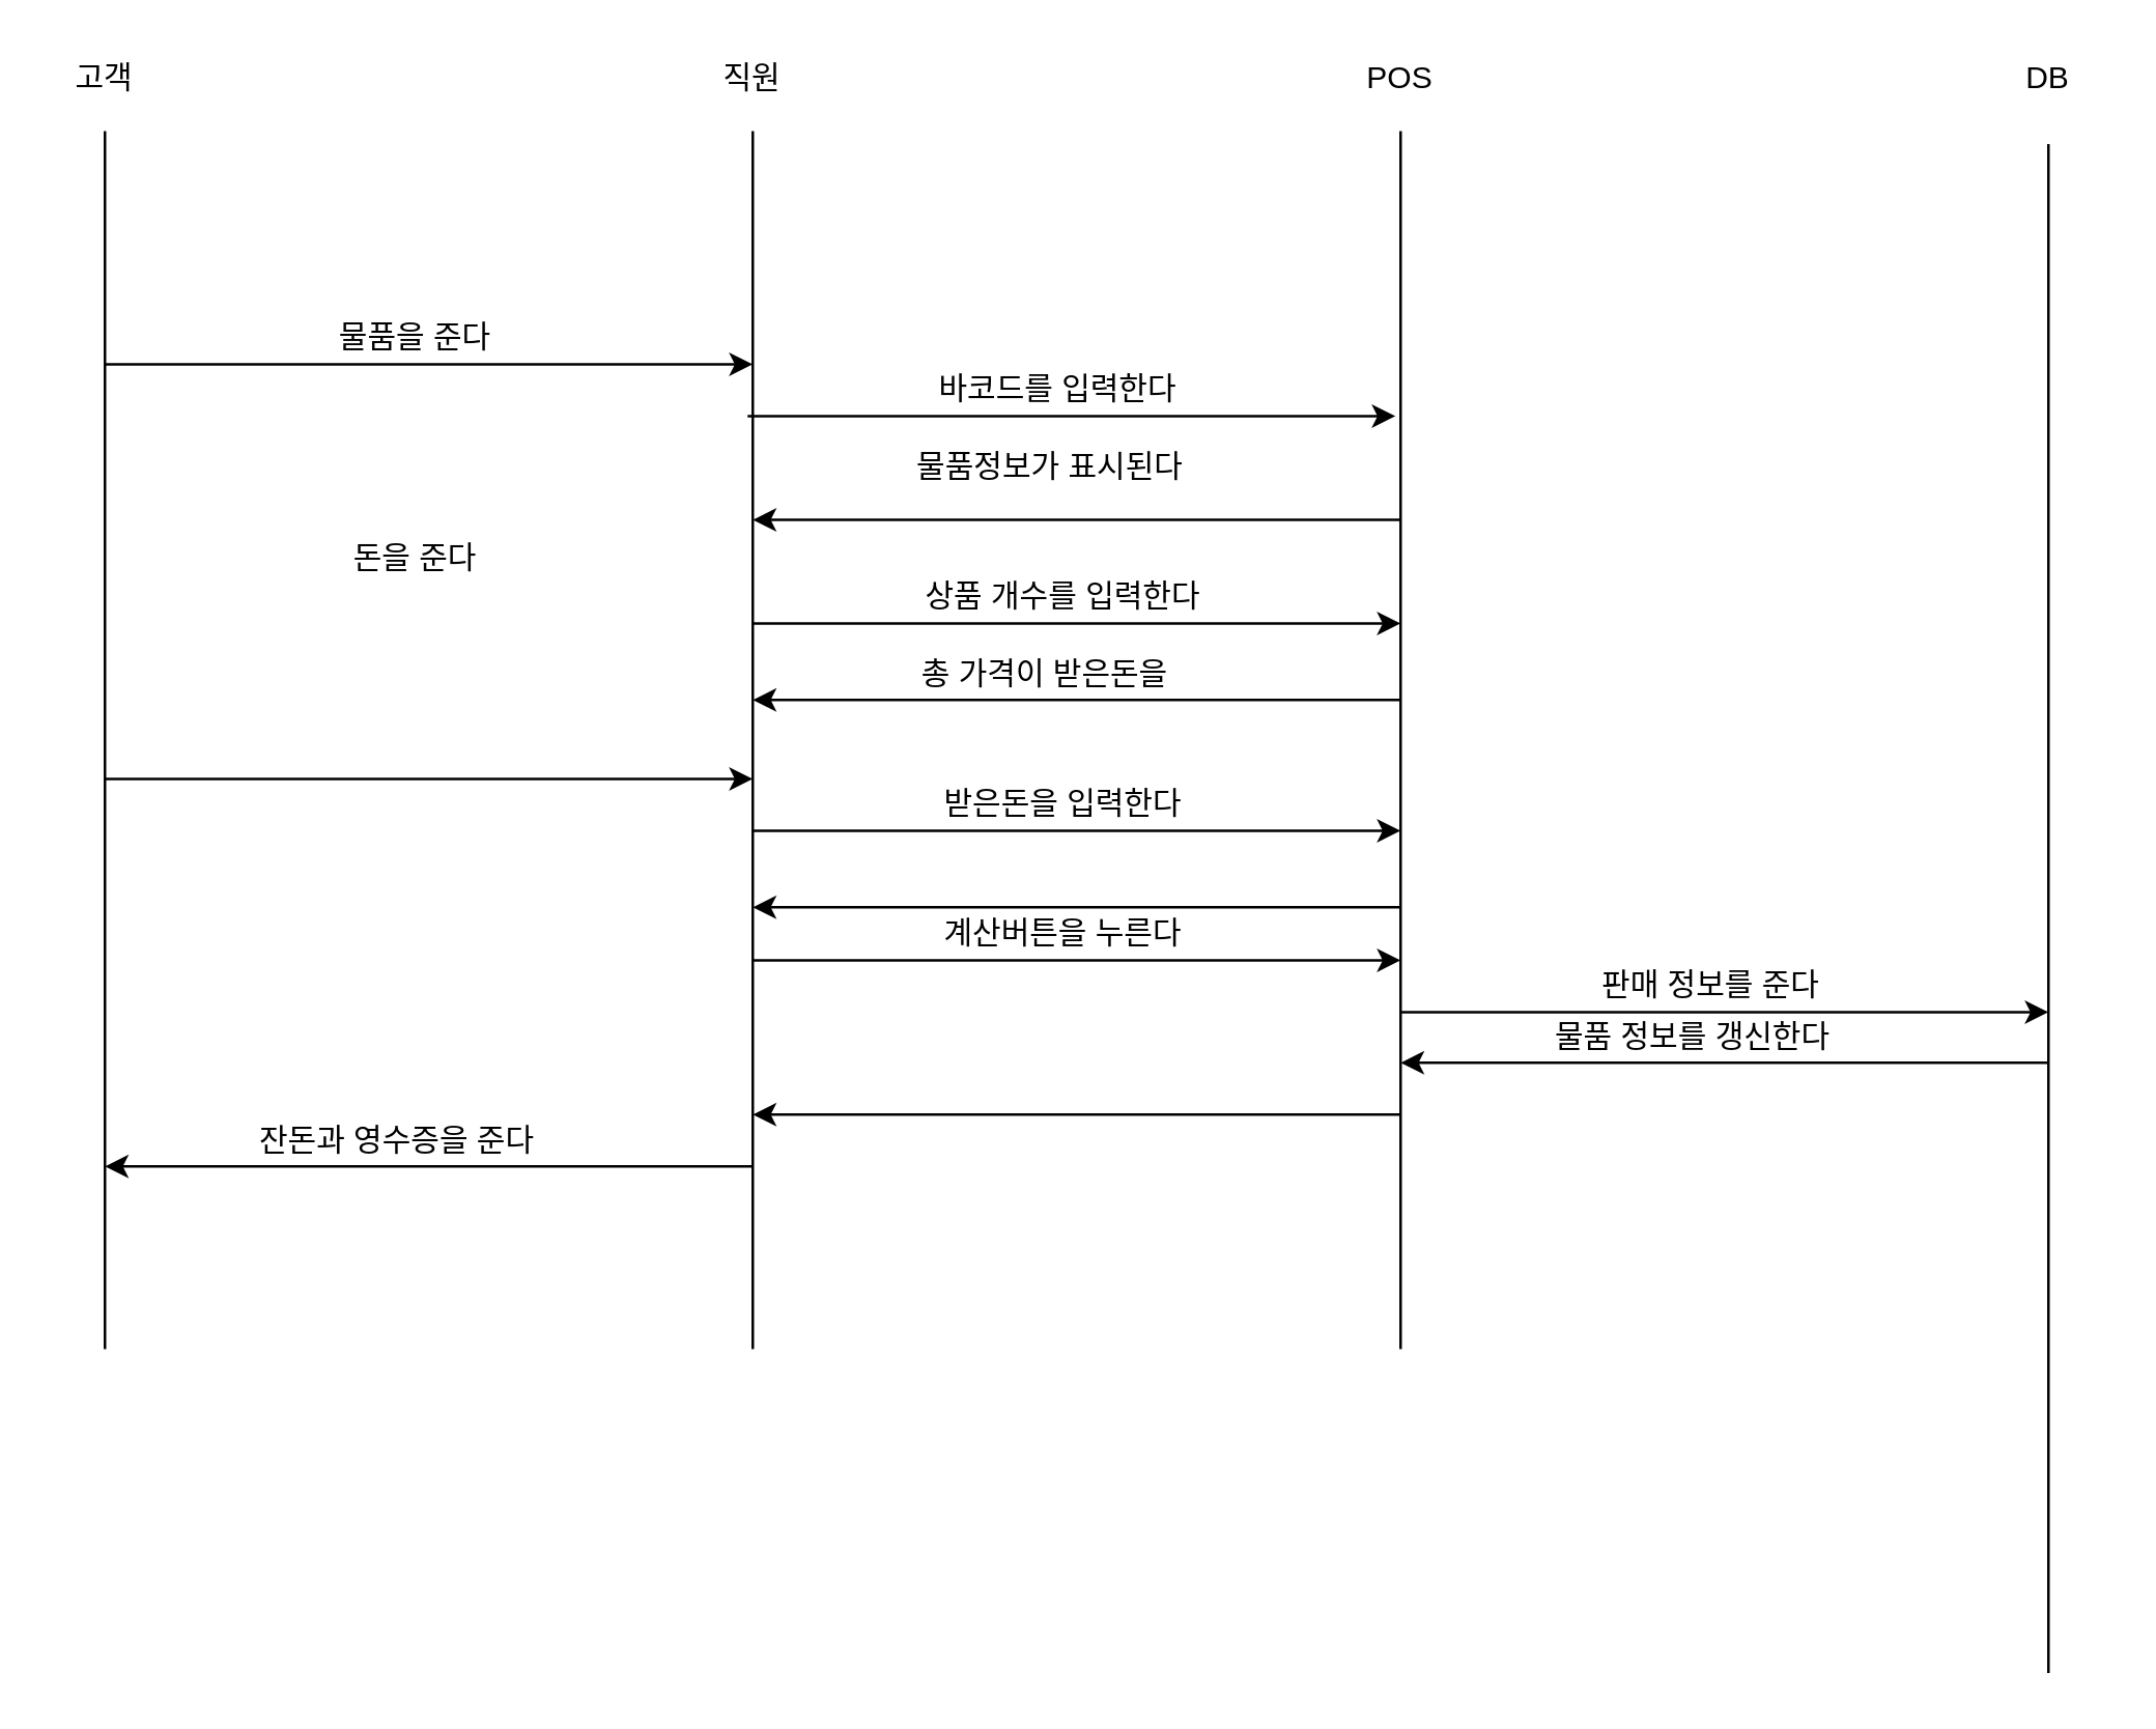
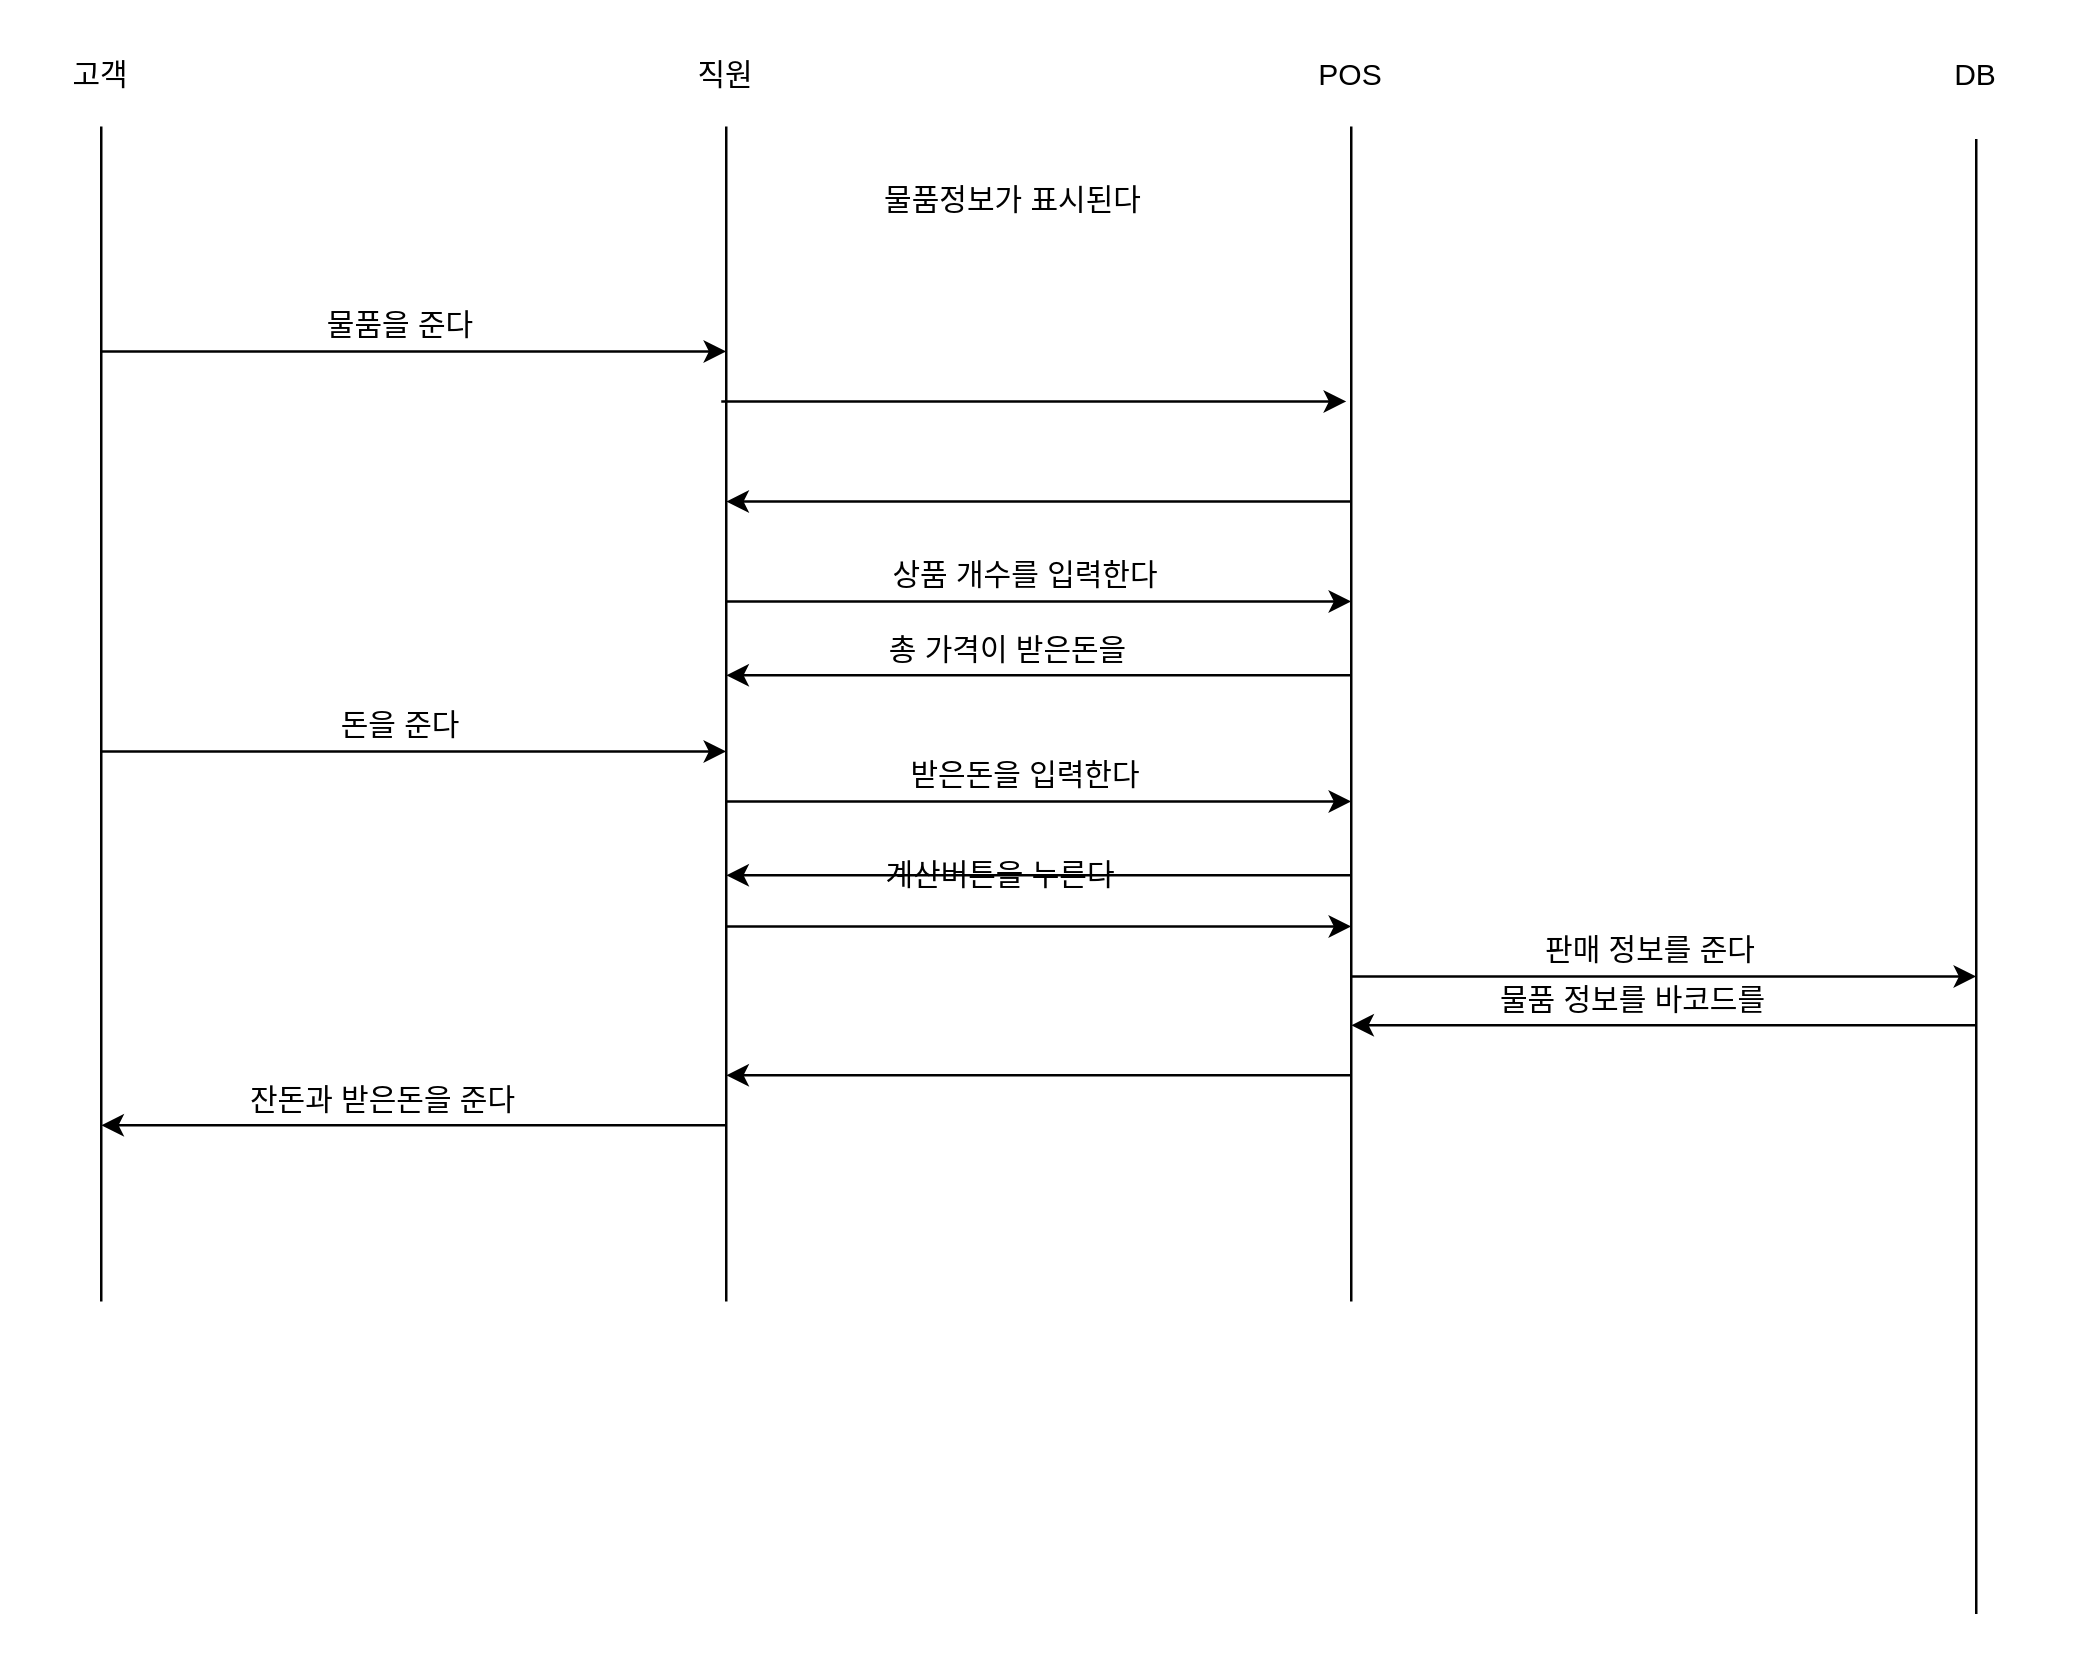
  <mxCell id="0" />
  <mxCell id="1" parent="0" />
  <mxCell id="2" value="" style="endArrow=none;html=1;" edge="1" parent="1"><mxGeometry width="50" height="50" relative="1" as="geometry"><mxPoint x="40" y="520" as="sourcePoint" /><mxPoint x="40" y="50" as="targetPoint" /></mxGeometry></mxCell>
  <mxCell id="3" value="" style="endArrow=none;html=1;" edge="1" parent="1"><mxGeometry width="50" height="50" relative="1" as="geometry"><mxPoint x="290" y="520" as="sourcePoint" /><mxPoint x="290" y="50" as="targetPoint" /></mxGeometry></mxCell>
  <mxCell id="4" value="" style="endArrow=none;html=1;" edge="1" parent="1"><mxGeometry width="50" height="50" relative="1" as="geometry"><mxPoint x="540" y="520" as="sourcePoint" /><mxPoint x="540" y="50" as="targetPoint" /></mxGeometry></mxCell>
  <mxCell id="5" value="" style="endArrow=none;html=1;" edge="1" parent="1"><mxGeometry width="50" height="50" relative="1" as="geometry"><mxPoint x="790" y="645" as="sourcePoint" /><mxPoint x="790" y="55" as="targetPoint" /></mxGeometry></mxCell>
  <mxCell id="6" value="고객" style="text;html=1;strokeColor=none;fillColor=none;align=center;verticalAlign=middle;whiteSpace=wrap;rounded=0;" vertex="1" parent="1"><mxGeometry x="20" y="20" width="40" height="20" as="geometry" /></mxCell>
  <mxCell id="7" value="POS" style="text;html=1;strokeColor=none;fillColor=none;align=center;verticalAlign=middle;whiteSpace=wrap;rounded=0;" vertex="1" parent="1"><mxGeometry x="520" y="20" width="40" height="20" as="geometry" /></mxCell>
  <mxCell id="8" value="직원" style="text;html=1;strokeColor=none;fillColor=none;align=center;verticalAlign=middle;whiteSpace=wrap;rounded=0;" vertex="1" parent="1"><mxGeometry x="270" y="20" width="40" height="20" as="geometry" /></mxCell>
  <mxCell id="9" value="DB" style="text;html=1;strokeColor=none;fillColor=none;align=center;verticalAlign=middle;whiteSpace=wrap;rounded=0;" vertex="1" parent="1"><mxGeometry x="770" y="20" width="40" height="20" as="geometry" /></mxCell>
  <mxCell id="10" value="" style="endArrow=classic;html=1;" edge="1" parent="1"><mxGeometry width="50" height="50" relative="1" as="geometry"><mxPoint x="40" y="140" as="sourcePoint" /><mxPoint x="290" y="140" as="targetPoint" /></mxGeometry></mxCell>
  <mxCell id="11" value="물품을 준다" style="text;html=1;strokeColor=none;fillColor=none;align=center;verticalAlign=middle;whiteSpace=wrap;rounded=0;" vertex="1" parent="1"><mxGeometry x="80" y="120" width="160" height="20" as="geometry" /></mxCell>
  <mxCell id="12" value="" style="endArrow=classic;html=1;" edge="1" parent="1"><mxGeometry width="50" height="50" relative="1" as="geometry"><mxPoint x="288" y="160" as="sourcePoint" /><mxPoint x="538" y="160" as="targetPoint" /></mxGeometry></mxCell>
- <mxCell id="13" value="바코드를 입력한다" style="text;html=1;strokeColor=none;fillColor=none;align=center;verticalAlign=middle;whiteSpace=wrap;rounded=0;" vertex="1" parent="1"><mxGeometry x="328" y="140" width="160" height="20" as="geometry" /></mxCell>
  <mxCell id="14" value="" style="endArrow=classic;html=1;" edge="1" parent="1"><mxGeometry width="50" height="50" relative="1" as="geometry"><mxPoint x="540" y="200" as="sourcePoint" /><mxPoint x="290" y="200" as="targetPoint" /></mxGeometry></mxCell>
- <mxCell id="15" value="물품정보가 표시된다" style="text;html=1;strokeColor=none;fillColor=none;align=center;verticalAlign=middle;whiteSpace=wrap;rounded=0;" vertex="1" parent="1"><mxGeometry x="350" y="170" width="110" height="20" as="geometry" /></mxCell>
+ <mxCell id="15" value="물품정보가 표시된다" style="text;html=1;strokeColor=none;fillColor=none;align=center;verticalAlign=middle;whiteSpace=wrap;rounded=0;" vertex="1" parent="1"><mxGeometry x="350" y="70" width="110" height="20" as="geometry" /></mxCell>
  <mxCell id="16" value="" style="endArrow=classic;html=1;" edge="1" parent="1"><mxGeometry width="50" height="50" relative="1" as="geometry"><mxPoint x="290" y="240" as="sourcePoint" /><mxPoint x="540" y="240" as="targetPoint" /></mxGeometry></mxCell>
  <mxCell id="17" value="상품 개수를 입력한다" style="text;html=1;strokeColor=none;fillColor=none;align=center;verticalAlign=middle;whiteSpace=wrap;rounded=0;" vertex="1" parent="1"><mxGeometry x="330" y="220" width="160" height="20" as="geometry" /></mxCell>
  <mxCell id="18" value="" style="endArrow=classic;html=1;" edge="1" parent="1"><mxGeometry width="50" height="50" relative="1" as="geometry"><mxPoint x="540" y="269.5" as="sourcePoint" /><mxPoint x="290" y="269.5" as="targetPoint" /></mxGeometry></mxCell>
  <mxCell id="19" value="총 가격이 받은돈을" style="text;html=1;strokeColor=none;fillColor=none;align=center;verticalAlign=middle;whiteSpace=wrap;rounded=0;" vertex="1" parent="1"><mxGeometry x="348" y="250" width="110" height="20" as="geometry" /></mxCell>
  <mxCell id="20" value="" style="endArrow=classic;html=1;" edge="1" parent="1"><mxGeometry width="50" height="50" relative="1" as="geometry"><mxPoint x="40" y="300" as="sourcePoint" /><mxPoint x="290" y="300" as="targetPoint" /></mxGeometry></mxCell>
- <mxCell id="21" value="돈을 준다" style="text;html=1;strokeColor=none;fillColor=none;align=center;verticalAlign=middle;whiteSpace=wrap;rounded=0;" vertex="1" parent="1"><mxGeometry x="80" y="205" width="160" height="20" as="geometry" /></mxCell>
+ <mxCell id="21" value="돈을 준다" style="text;html=1;strokeColor=none;fillColor=none;align=center;verticalAlign=middle;whiteSpace=wrap;rounded=0;" vertex="1" parent="1"><mxGeometry x="80" y="280" width="160" height="20" as="geometry" /></mxCell>
  <mxCell id="22" value="" style="endArrow=classic;html=1;" edge="1" parent="1"><mxGeometry width="50" height="50" relative="1" as="geometry"><mxPoint x="290" y="320" as="sourcePoint" /><mxPoint x="540" y="320" as="targetPoint" /></mxGeometry></mxCell>
  <mxCell id="23" value="받은돈을 입력한다" style="text;html=1;strokeColor=none;fillColor=none;align=center;verticalAlign=middle;whiteSpace=wrap;rounded=0;" vertex="1" parent="1"><mxGeometry x="330" y="300" width="160" height="20" as="geometry" /></mxCell>
  <mxCell id="24" value="" style="endArrow=classic;html=1;" edge="1" parent="1"><mxGeometry width="50" height="50" relative="1" as="geometry"><mxPoint x="540" y="349.5" as="sourcePoint" /><mxPoint x="290" y="349.5" as="targetPoint" /></mxGeometry></mxCell>
  <mxCell id="25" value="" style="endArrow=classic;html=1;" edge="1" parent="1"><mxGeometry width="50" height="50" relative="1" as="geometry"><mxPoint x="290" y="370" as="sourcePoint" /><mxPoint x="540" y="370" as="targetPoint" /></mxGeometry></mxCell>
- <mxCell id="26" value="계산버튼을 누른다" style="text;html=1;strokeColor=none;fillColor=none;align=center;verticalAlign=middle;whiteSpace=wrap;rounded=0;" vertex="1" parent="1"><mxGeometry x="330" y="350" width="160" height="20" as="geometry" /></mxCell>
+ <mxCell id="26" value="계산버튼을 누른다" style="text;html=1;strokeColor=none;fillColor=none;align=center;verticalAlign=middle;whiteSpace=wrap;rounded=0;" vertex="1" parent="1"><mxGeometry x="320" y="340" width="160" height="20" as="geometry" /></mxCell>
  <mxCell id="27" value="" style="endArrow=classic;html=1;" edge="1" parent="1"><mxGeometry width="50" height="50" relative="1" as="geometry"><mxPoint x="540" y="390" as="sourcePoint" /><mxPoint x="790" y="390" as="targetPoint" /></mxGeometry></mxCell>
  <mxCell id="28" value="판매 정보를 준다" style="text;html=1;strokeColor=none;fillColor=none;align=center;verticalAlign=middle;whiteSpace=wrap;rounded=0;" vertex="1" parent="1"><mxGeometry x="580" y="370" width="160" height="20" as="geometry" /></mxCell>
  <mxCell id="29" value="" style="endArrow=classic;html=1;" edge="1" parent="1"><mxGeometry width="50" height="50" relative="1" as="geometry"><mxPoint x="790" y="409.5" as="sourcePoint" /><mxPoint x="540" y="409.5" as="targetPoint" /></mxGeometry></mxCell>
- <mxCell id="30" value="물품 정보를 갱신한다" style="text;html=1;strokeColor=none;fillColor=none;align=center;verticalAlign=middle;whiteSpace=wrap;rounded=0;" vertex="1" parent="1"><mxGeometry x="598" y="390" width="110" height="20" as="geometry" /></mxCell>
+ <mxCell id="30" value="물품 정보를 바코드를" style="text;html=1;strokeColor=none;fillColor=none;align=center;verticalAlign=middle;whiteSpace=wrap;rounded=0;" vertex="1" parent="1"><mxGeometry x="598" y="390" width="110" height="20" as="geometry" /></mxCell>
  <mxCell id="31" value="" style="endArrow=classic;html=1;" edge="1" parent="1"><mxGeometry width="50" height="50" relative="1" as="geometry"><mxPoint x="540" y="429.5" as="sourcePoint" /><mxPoint x="290" y="429.5" as="targetPoint" /></mxGeometry></mxCell>
  <mxCell id="32" value="" style="endArrow=classic;html=1;" edge="1" parent="1"><mxGeometry width="50" height="50" relative="1" as="geometry"><mxPoint x="290" y="449.5" as="sourcePoint" /><mxPoint x="40" y="449.5" as="targetPoint" /></mxGeometry></mxCell>
- <mxCell id="33" value="잔돈과 영수증을 준다" style="text;html=1;strokeColor=none;fillColor=none;align=center;verticalAlign=middle;whiteSpace=wrap;rounded=0;" vertex="1" parent="1"><mxGeometry x="98" y="430" width="110" height="20" as="geometry" /></mxCell>
+ <mxCell id="33" value="잔돈과 받은돈을 준다" style="text;html=1;strokeColor=none;fillColor=none;align=center;verticalAlign=middle;whiteSpace=wrap;rounded=0;" vertex="1" parent="1"><mxGeometry x="98" y="430" width="110" height="20" as="geometry" /></mxCell>
